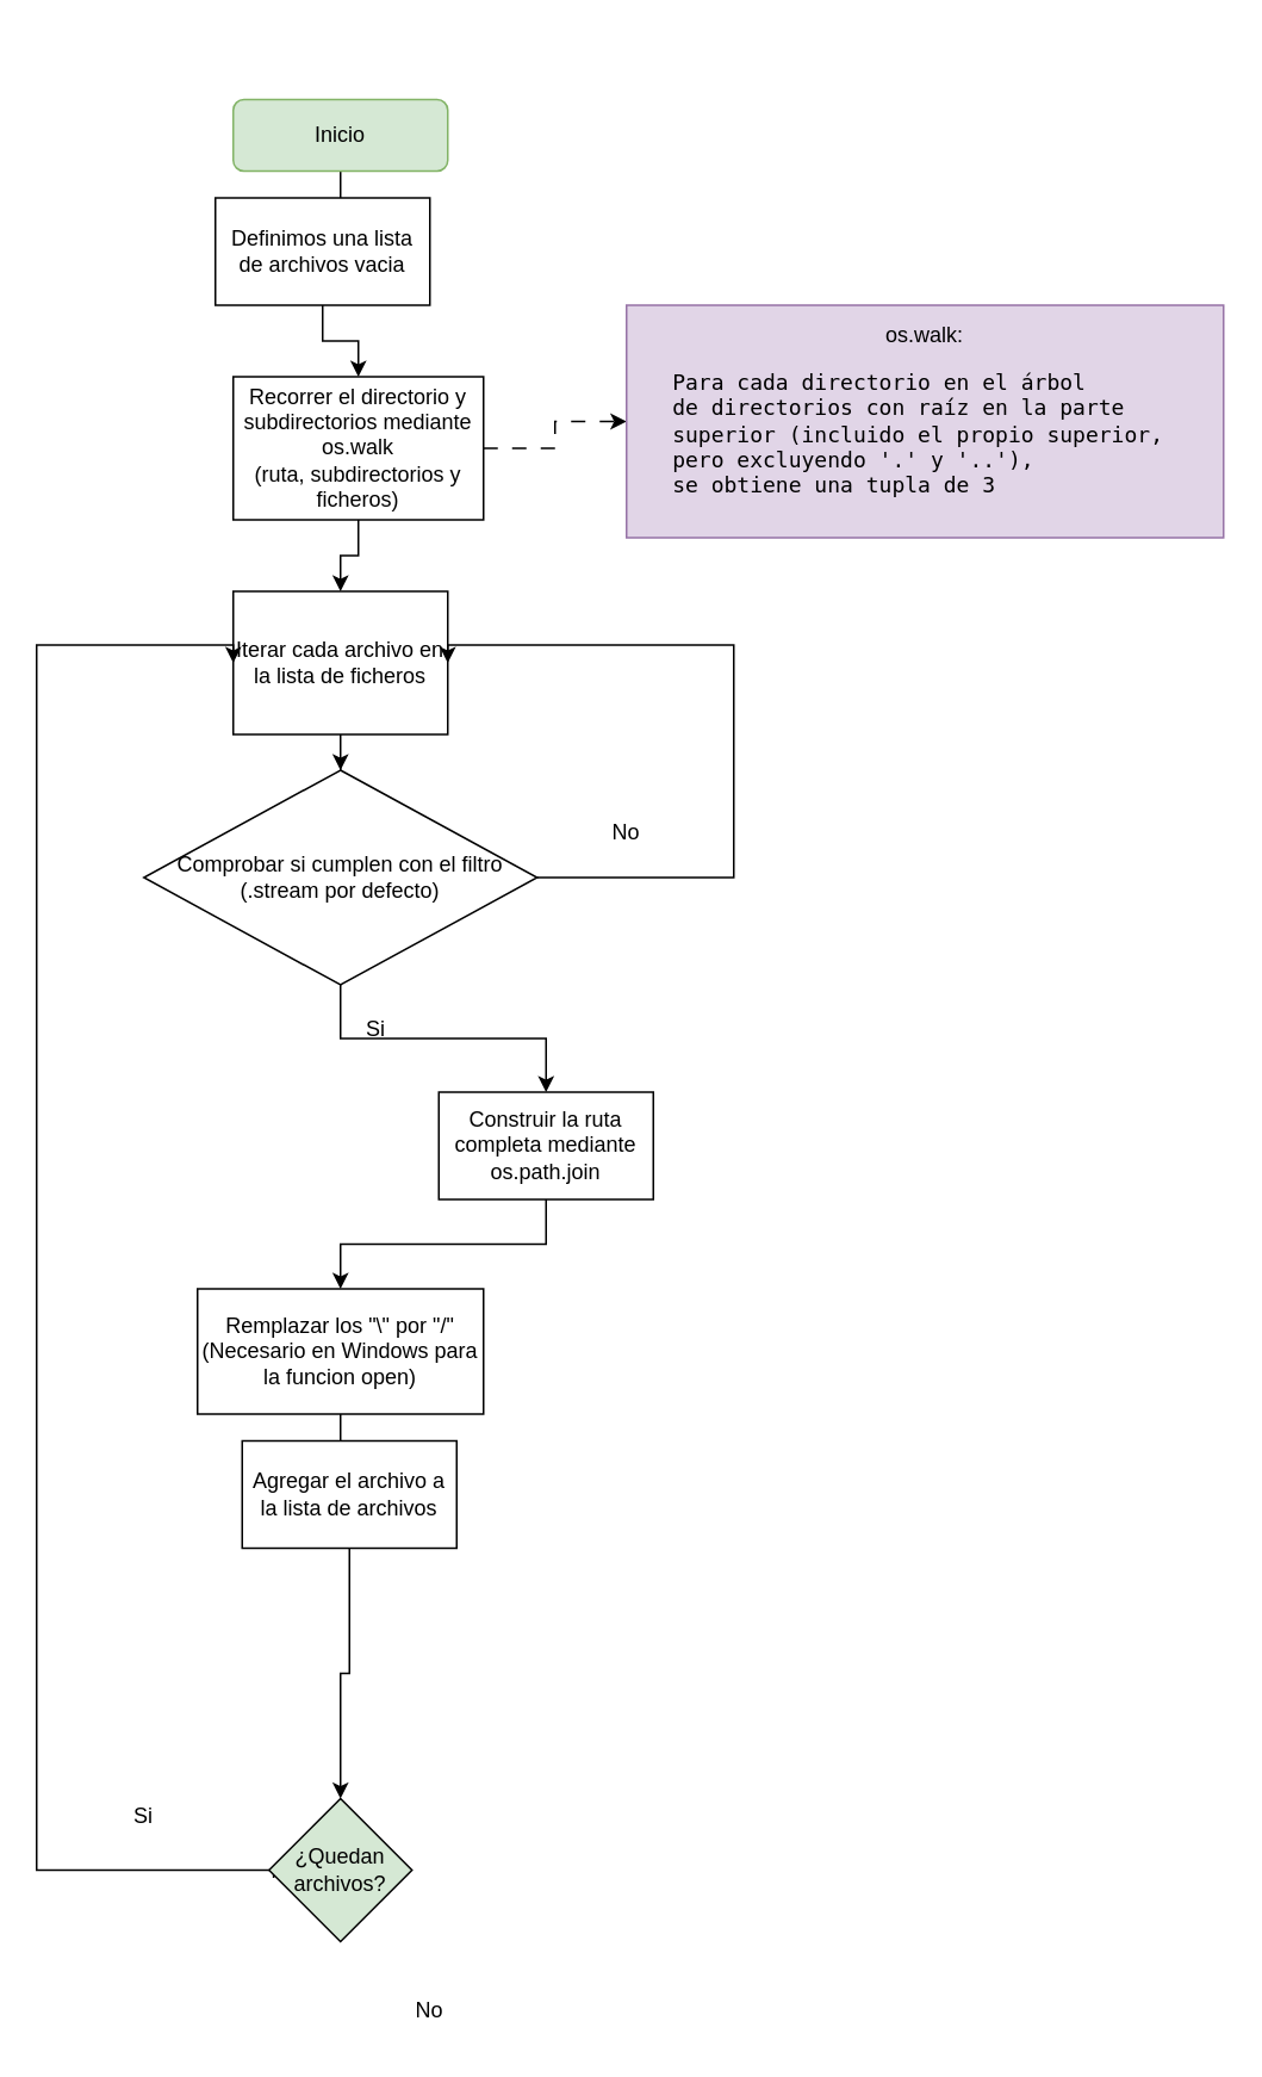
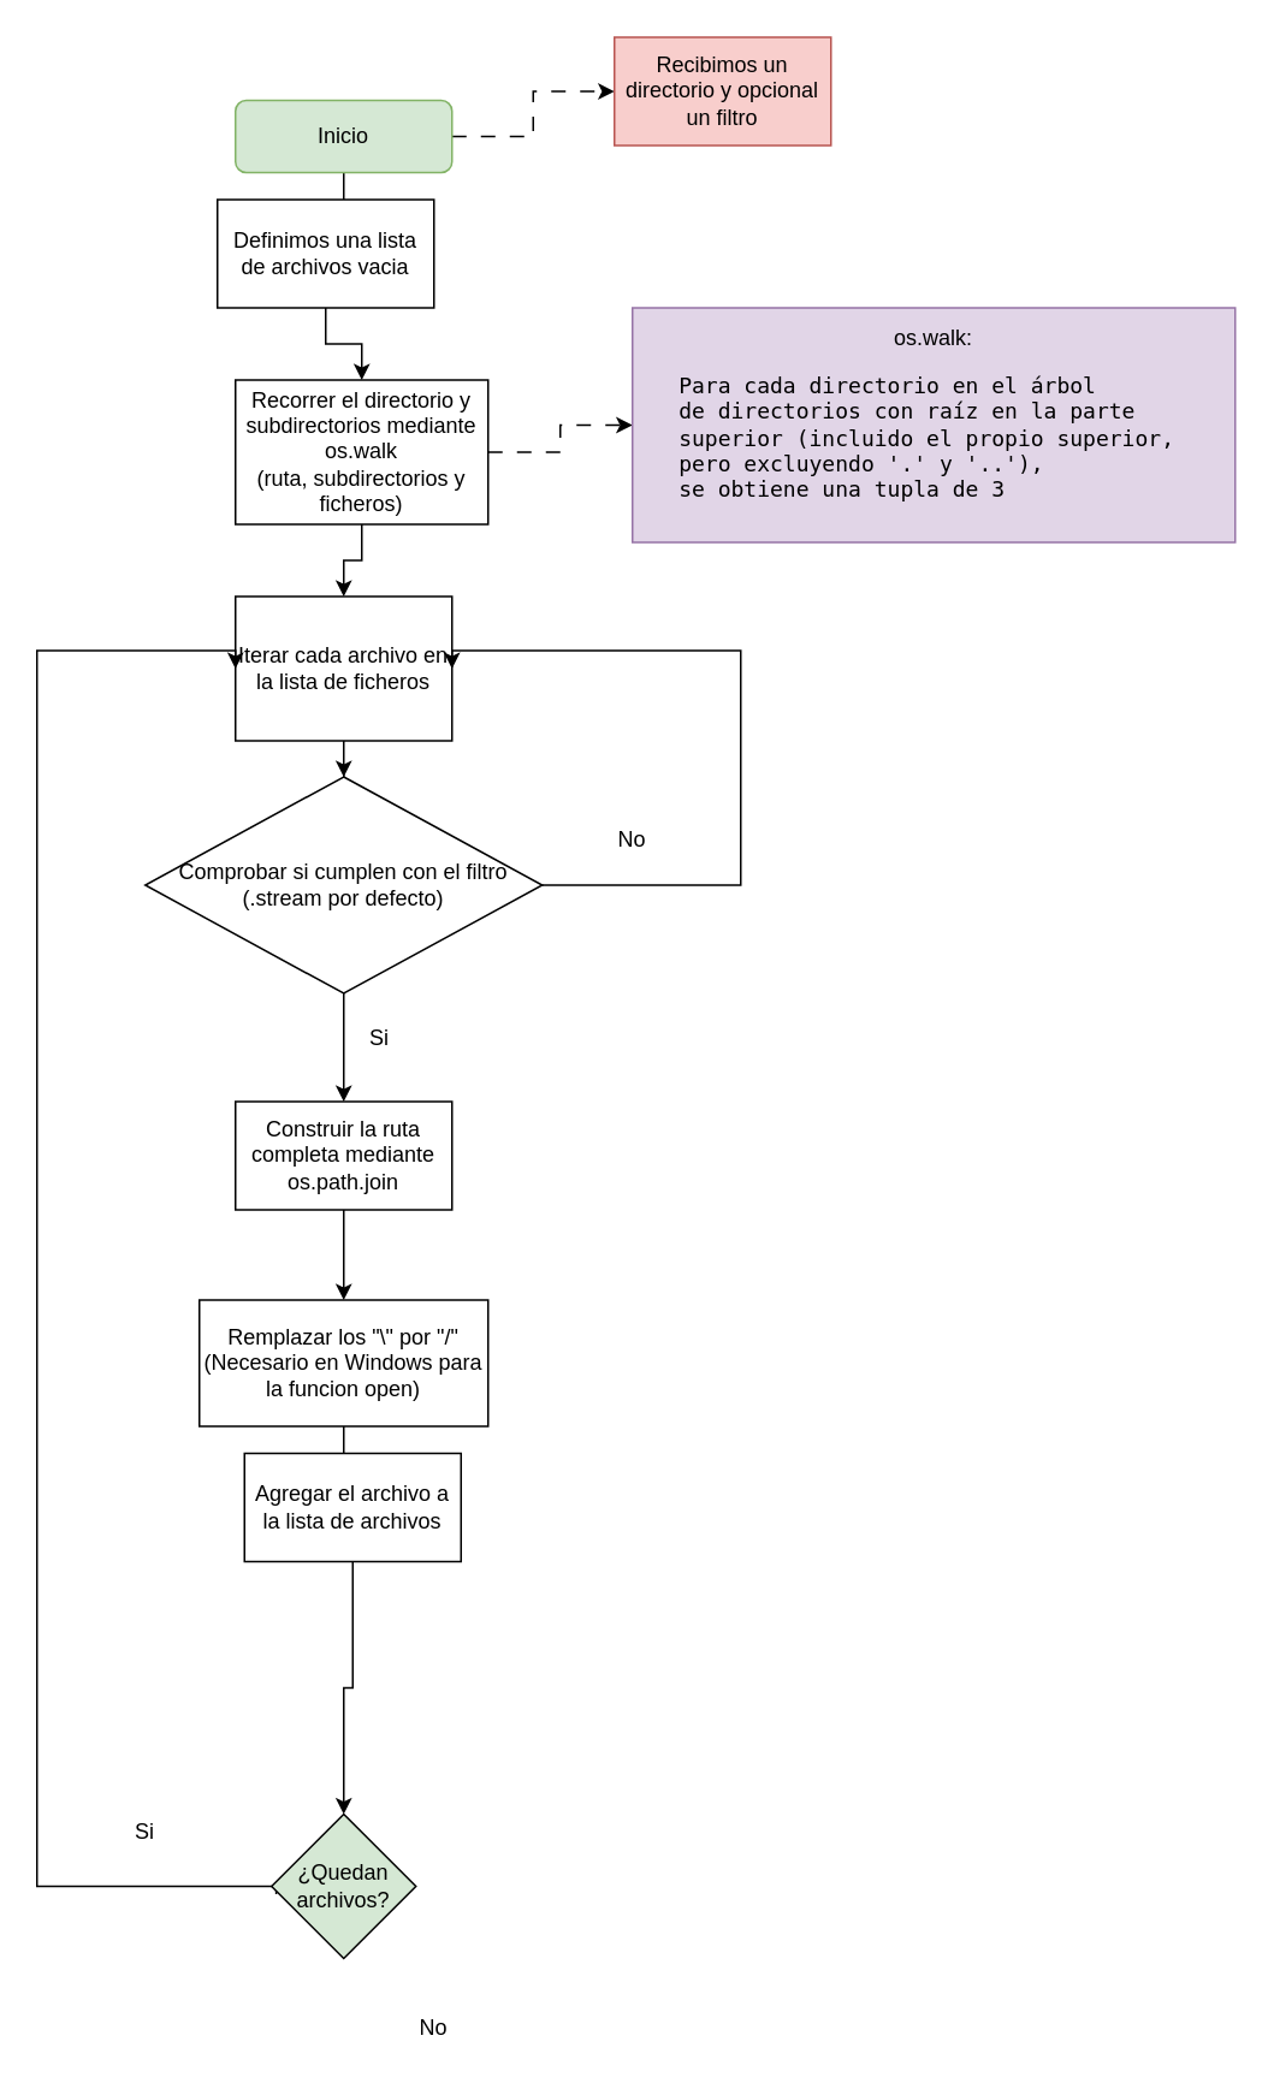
  <mxCell id="0" />
  <mxCell id="1" parent="0" />
  <mxCell id="2" style="edgeStyle=orthogonalEdgeStyle;rounded=0;orthogonalLoop=1;jettySize=auto;html=1;entryX=0.5;entryY=0;entryDx=0;entryDy=0;" edge="1" parent="1" source="4" target="6"><mxGeometry relative="1" as="geometry" /></mxCell>
+ <mxCell id="3" style="edgeStyle=orthogonalEdgeStyle;rounded=0;orthogonalLoop=1;jettySize=auto;html=1;dashed=1;dashPattern=8 8;" edge="1" parent="1" source="4" target="16"><mxGeometry relative="1" as="geometry" /></mxCell>
  <mxCell id="4" value="&lt;div&gt;Inicio&lt;/div&gt;" style="rounded=1;whiteSpace=wrap;html=1;fontSize=12;glass=0;strokeWidth=1;shadow=0;fillColor=#d5e8d4;strokeColor=#82b366;" parent="1" vertex="1"><mxGeometry x="130" y="55" width="120" height="40" as="geometry" /></mxCell>
  <mxCell id="5" style="edgeStyle=orthogonalEdgeStyle;rounded=0;orthogonalLoop=1;jettySize=auto;html=1;entryX=0.5;entryY=0;entryDx=0;entryDy=0;" edge="1" parent="1" source="6" target="9"><mxGeometry relative="1" as="geometry" /></mxCell>
  <mxCell id="6" value="Definimos una lista de archivos vacia" style="rounded=0;whiteSpace=wrap;html=1;" vertex="1" parent="1"><mxGeometry x="120" y="110" width="120" height="60" as="geometry" /></mxCell>
  <mxCell id="7" style="edgeStyle=orthogonalEdgeStyle;rounded=0;orthogonalLoop=1;jettySize=auto;html=1;entryX=0.5;entryY=0;entryDx=0;entryDy=0;" edge="1" parent="1" source="9" target="11"><mxGeometry relative="1" as="geometry" /></mxCell>
  <mxCell id="8" style="edgeStyle=orthogonalEdgeStyle;rounded=0;orthogonalLoop=1;jettySize=auto;html=1;dashed=1;dashPattern=8 8;" edge="1" parent="1" source="9" target="12"><mxGeometry relative="1" as="geometry" /></mxCell>
  <mxCell id="9" value="&lt;div&gt;Recorrer el directorio y subdirectorios mediante os.walk&lt;/div&gt;&lt;div&gt;(ruta, subdirectorios y ficheros)&lt;br&gt;&lt;/div&gt;" style="rounded=0;whiteSpace=wrap;html=1;" vertex="1" parent="1"><mxGeometry x="130" y="210" width="140" height="80" as="geometry" /></mxCell>
  <mxCell id="10" style="edgeStyle=orthogonalEdgeStyle;rounded=0;orthogonalLoop=1;jettySize=auto;html=1;entryX=0.5;entryY=0;entryDx=0;entryDy=0;" edge="1" parent="1" source="11" target="15"><mxGeometry relative="1" as="geometry" /></mxCell>
  <mxCell id="11" value="Iterar cada archivo en la lista de ficheros" style="rounded=0;whiteSpace=wrap;html=1;" vertex="1" parent="1"><mxGeometry x="130" y="330" width="120" height="80" as="geometry" /></mxCell>
  <mxCell id="12" value="os.walk: &lt;br&gt;&lt;div class=&quot;QmZWSe&quot;&gt;&lt;div class=&quot;DHcWmd&quot;&gt;&lt;/div&gt;&lt;/div&gt;&lt;pre dir=&quot;ltr&quot; data-ved=&quot;2ahUKEwjAvLT-yaGGAxVAgoQIHSBvBYgQ3ewLegQIBRAT&quot; aria-label=&quot;Texto traducido&quot; style=&quot;text-align:left&quot; id=&quot;tw-target-text&quot; data-placeholder=&quot;Traducción&quot; class=&quot;tw-data-text tw-text-large tw-ta&quot;&gt;&lt;span lang=&quot;es&quot; class=&quot;Y2IQFc&quot;&gt;Para cada directorio en el árbol &lt;br&gt;de directorios con raíz en la parte &lt;br&gt;superior (incluido el propio superior, &lt;br&gt;pero excluyendo '.' y '..'), &lt;br&gt;se obtiene una tupla de 3&lt;/span&gt;&lt;/pre&gt;" style="rounded=0;whiteSpace=wrap;html=1;fillColor=#e1d5e7;strokeColor=#9673a6;" vertex="1" parent="1"><mxGeometry x="350" y="170" width="334" height="130" as="geometry" /></mxCell>
  <mxCell id="13" value="" style="edgeStyle=orthogonalEdgeStyle;rounded=0;orthogonalLoop=1;jettySize=auto;html=1;" edge="1" parent="1" source="15" target="18"><mxGeometry relative="1" as="geometry" /></mxCell>
  <mxCell id="14" style="edgeStyle=orthogonalEdgeStyle;rounded=0;orthogonalLoop=1;jettySize=auto;html=1;entryX=1;entryY=0.5;entryDx=0;entryDy=0;" edge="1" parent="1" source="15" target="11"><mxGeometry relative="1" as="geometry"><mxPoint x="450" y="490" as="targetPoint" /><Array as="points"><mxPoint x="410" y="490" /><mxPoint x="410" y="360" /></Array></mxGeometry></mxCell>
  <mxCell id="15" value="&lt;div&gt;Comprobar si cumplen con el filtro&lt;/div&gt;&lt;div&gt;(.stream por defecto)&lt;br&gt;&lt;/div&gt;" style="rhombus;whiteSpace=wrap;html=1;" vertex="1" parent="1"><mxGeometry x="80" y="430" width="220" height="120" as="geometry" /></mxCell>
+ <mxCell id="16" value="Recibimos un directorio y opcional un filtro" style="rounded=0;whiteSpace=wrap;html=1;fillColor=#f8cecc;strokeColor=#b85450;" vertex="1" parent="1"><mxGeometry x="340" y="20" width="120" height="60" as="geometry" /></mxCell>
  <mxCell id="17" value="" style="edgeStyle=orthogonalEdgeStyle;rounded=0;orthogonalLoop=1;jettySize=auto;html=1;" edge="1" parent="1" source="18" target="22"><mxGeometry relative="1" as="geometry" /></mxCell>
- <mxCell id="18" value="Construir la ruta completa mediante os.path.join" style="whiteSpace=wrap;html=1;" vertex="1" parent="1"><mxGeometry x="245" y="610" width="120" height="60" as="geometry" /></mxCell>
+ <mxCell id="18" value="Construir la ruta completa mediante os.path.join" style="whiteSpace=wrap;html=1;" vertex="1" parent="1"><mxGeometry x="130" y="610" width="120" height="60" as="geometry" /></mxCell>
  <mxCell id="19" value="Si" style="text;html=1;align=center;verticalAlign=middle;whiteSpace=wrap;rounded=0;" vertex="1" parent="1"><mxGeometry x="180" y="560" width="60" height="30" as="geometry" /></mxCell>
  <mxCell id="20" value="No" style="text;html=1;align=center;verticalAlign=middle;whiteSpace=wrap;rounded=0;" vertex="1" parent="1"><mxGeometry x="320" y="450" width="60" height="30" as="geometry" /></mxCell>
  <mxCell id="21" value="" style="edgeStyle=orthogonalEdgeStyle;rounded=0;orthogonalLoop=1;jettySize=auto;html=1;" edge="1" parent="1" source="22" target="25"><mxGeometry relative="1" as="geometry" /></mxCell>
  <mxCell id="22" value="&lt;div&gt;Remplazar los &quot;\&quot; por &quot;/&quot;&lt;/div&gt;&lt;div&gt;(Necesario en Windows para la funcion open)&lt;br&gt;&lt;/div&gt;" style="whiteSpace=wrap;html=1;" vertex="1" parent="1"><mxGeometry x="110" y="720" width="160" height="70" as="geometry" /></mxCell>
  <mxCell id="23" style="edgeStyle=orthogonalEdgeStyle;rounded=0;orthogonalLoop=1;jettySize=auto;html=1;entryX=0;entryY=0.5;entryDx=0;entryDy=0;exitX=0.032;exitY=0.555;exitDx=0;exitDy=0;exitPerimeter=0;" edge="1" parent="1" source="26" target="11"><mxGeometry relative="1" as="geometry"><Array as="points"><mxPoint x="153" y="1045" /><mxPoint x="20" y="1045" /><mxPoint x="20" y="360" /></Array></mxGeometry></mxCell>
  <mxCell id="24" value="" style="edgeStyle=orthogonalEdgeStyle;rounded=0;orthogonalLoop=1;jettySize=auto;html=1;" edge="1" parent="1" source="25" target="26"><mxGeometry relative="1" as="geometry" /></mxCell>
  <mxCell id="25" value="Agregar el archivo a la lista de archivos" style="whiteSpace=wrap;html=1;" vertex="1" parent="1"><mxGeometry x="135" y="805" width="120" height="60" as="geometry" /></mxCell>
  <mxCell id="26" value="¿Quedan archivos?" style="rhombus;whiteSpace=wrap;html=1;fillColor=#d5e8d4;" vertex="1" parent="1"><mxGeometry x="150" y="1005" width="80" height="80" as="geometry" /></mxCell>
  <mxCell id="27" value="Si" style="text;html=1;align=center;verticalAlign=middle;whiteSpace=wrap;rounded=0;" vertex="1" parent="1"><mxGeometry x="50" y="1000" width="60" height="30" as="geometry" /></mxCell>
  <mxCell id="28" value="No" style="text;html=1;align=center;verticalAlign=middle;whiteSpace=wrap;rounded=0;" vertex="1" parent="1"><mxGeometry x="210" y="1109" width="60" height="30" as="geometry" /></mxCell>
